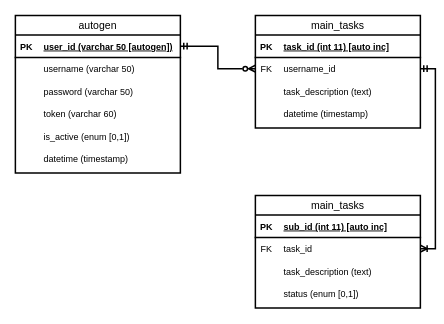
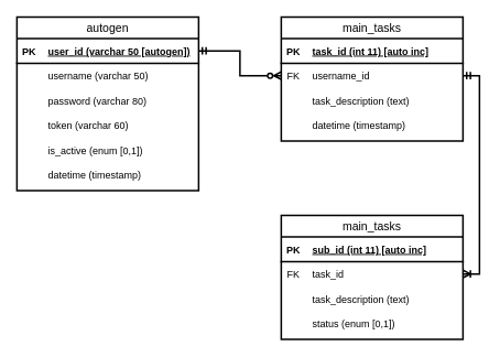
  <mxCell id="0" />
  <mxCell id="1" parent="0" />
  <mxCell id="2" value="autogen" style="swimlane;fontStyle=0;childLayout=stackLayout;horizontal=1;startSize=26;horizontalStack=0;resizeParent=1;resizeParentMax=0;resizeLast=0;collapsible=1;marginBottom=0;align=center;fontSize=14;strokeWidth=2;" parent="1" vertex="1"><mxGeometry x="20" y="20" width="220" height="210" as="geometry" /></mxCell>
  <mxCell id="3" value="" style="shape=table;startSize=0;container=1;collapsible=1;childLayout=tableLayout;fixedRows=1;rowLines=0;fontStyle=0;align=center;resizeLast=1;strokeColor=none;fillColor=none;collapsible=0;strokeWidth=2;" parent="2" vertex="1"><mxGeometry y="26" width="220" height="184" as="geometry" /></mxCell>
  <mxCell id="4" value="" style="shape=tableRow;horizontal=0;startSize=0;swimlaneHead=0;swimlaneBody=0;fillColor=none;collapsible=0;dropTarget=0;points=[[0,0.5],[1,0.5]];portConstraint=eastwest;top=0;left=0;right=0;bottom=1;strokeWidth=2;" parent="3" vertex="1"><mxGeometry width="220" height="30" as="geometry" /></mxCell>
  <mxCell id="5" value="PK" style="shape=partialRectangle;connectable=0;fillColor=none;top=0;left=0;bottom=0;right=0;fontStyle=1;overflow=hidden;strokeWidth=2;" parent="4" vertex="1"><mxGeometry width="30" height="30" as="geometry"><mxRectangle width="30" height="30" as="alternateBounds" /></mxGeometry></mxCell>
  <mxCell id="6" value="user_id (varchar 50 [autogen])" style="shape=partialRectangle;connectable=0;fillColor=none;top=0;left=0;bottom=0;right=0;align=left;spacingLeft=6;fontStyle=5;overflow=hidden;strokeWidth=2;" parent="4" vertex="1"><mxGeometry x="30" width="190" height="30" as="geometry"><mxRectangle width="190" height="30" as="alternateBounds" /></mxGeometry></mxCell>
  <mxCell id="7" value="" style="shape=tableRow;horizontal=0;startSize=0;swimlaneHead=0;swimlaneBody=0;fillColor=none;collapsible=0;dropTarget=0;points=[[0,0.5],[1,0.5]];portConstraint=eastwest;top=0;left=0;right=0;bottom=0;strokeWidth=2;" parent="3" vertex="1"><mxGeometry y="30" width="220" height="30" as="geometry" /></mxCell>
  <mxCell id="8" value="" style="shape=partialRectangle;connectable=0;fillColor=none;top=0;left=0;bottom=0;right=0;editable=1;overflow=hidden;strokeWidth=2;" parent="7" vertex="1"><mxGeometry width="30" height="30" as="geometry"><mxRectangle width="30" height="30" as="alternateBounds" /></mxGeometry></mxCell>
  <mxCell id="9" value="username (varchar 50)" style="shape=partialRectangle;connectable=0;fillColor=none;top=0;left=0;bottom=0;right=0;align=left;spacingLeft=6;overflow=hidden;strokeWidth=2;" parent="7" vertex="1"><mxGeometry x="30" width="190" height="30" as="geometry"><mxRectangle width="190" height="30" as="alternateBounds" /></mxGeometry></mxCell>
  <mxCell id="10" value="" style="shape=tableRow;horizontal=0;startSize=0;swimlaneHead=0;swimlaneBody=0;fillColor=none;collapsible=0;dropTarget=0;points=[[0,0.5],[1,0.5]];portConstraint=eastwest;top=0;left=0;right=0;bottom=0;strokeWidth=2;" parent="3" vertex="1"><mxGeometry y="60" width="220" height="30" as="geometry" /></mxCell>
  <mxCell id="11" value="" style="shape=partialRectangle;connectable=0;fillColor=none;top=0;left=0;bottom=0;right=0;editable=1;overflow=hidden;strokeWidth=2;" parent="10" vertex="1"><mxGeometry width="30" height="30" as="geometry"><mxRectangle width="30" height="30" as="alternateBounds" /></mxGeometry></mxCell>
- <mxCell id="12" value="password (varchar 50)" style="shape=partialRectangle;connectable=0;fillColor=none;top=0;left=0;bottom=0;right=0;align=left;spacingLeft=6;overflow=hidden;strokeWidth=2;" parent="10" vertex="1"><mxGeometry x="30" width="190" height="30" as="geometry"><mxRectangle width="190" height="30" as="alternateBounds" /></mxGeometry></mxCell>
+ <mxCell id="12" value="password (varchar 80)" style="shape=partialRectangle;connectable=0;fillColor=none;top=0;left=0;bottom=0;right=0;align=left;spacingLeft=6;overflow=hidden;strokeWidth=2;" parent="10" vertex="1"><mxGeometry x="30" width="190" height="30" as="geometry"><mxRectangle width="190" height="30" as="alternateBounds" /></mxGeometry></mxCell>
  <mxCell id="13" value="" style="shape=tableRow;horizontal=0;startSize=0;swimlaneHead=0;swimlaneBody=0;fillColor=none;collapsible=0;dropTarget=0;points=[[0,0.5],[1,0.5]];portConstraint=eastwest;top=0;left=0;right=0;bottom=0;strokeWidth=2;" parent="3" vertex="1"><mxGeometry y="90" width="220" height="30" as="geometry" /></mxCell>
  <mxCell id="14" value="" style="shape=partialRectangle;connectable=0;fillColor=none;top=0;left=0;bottom=0;right=0;editable=1;overflow=hidden;strokeWidth=2;" parent="13" vertex="1"><mxGeometry width="30" height="30" as="geometry"><mxRectangle width="30" height="30" as="alternateBounds" /></mxGeometry></mxCell>
  <mxCell id="15" value="token (varchar 60)" style="shape=partialRectangle;connectable=0;fillColor=none;top=0;left=0;bottom=0;right=0;align=left;spacingLeft=6;overflow=hidden;strokeWidth=2;" parent="13" vertex="1"><mxGeometry x="30" width="190" height="30" as="geometry"><mxRectangle width="190" height="30" as="alternateBounds" /></mxGeometry></mxCell>
  <mxCell id="16" value="" style="shape=tableRow;horizontal=0;startSize=0;swimlaneHead=0;swimlaneBody=0;fillColor=none;collapsible=0;dropTarget=0;points=[[0,0.5],[1,0.5]];portConstraint=eastwest;top=0;left=0;right=0;bottom=0;strokeWidth=2;" parent="3" vertex="1"><mxGeometry y="120" width="220" height="30" as="geometry" /></mxCell>
  <mxCell id="17" value="" style="shape=partialRectangle;connectable=0;fillColor=none;top=0;left=0;bottom=0;right=0;editable=1;overflow=hidden;strokeWidth=2;" parent="16" vertex="1"><mxGeometry width="30" height="30" as="geometry"><mxRectangle width="30" height="30" as="alternateBounds" /></mxGeometry></mxCell>
  <mxCell id="18" value="is_active (enum [0,1])" style="shape=partialRectangle;connectable=0;fillColor=none;top=0;left=0;bottom=0;right=0;align=left;spacingLeft=6;overflow=hidden;strokeWidth=2;" parent="16" vertex="1"><mxGeometry x="30" width="190" height="30" as="geometry"><mxRectangle width="190" height="30" as="alternateBounds" /></mxGeometry></mxCell>
  <mxCell id="19" value="" style="shape=tableRow;horizontal=0;startSize=0;swimlaneHead=0;swimlaneBody=0;fillColor=none;collapsible=0;dropTarget=0;points=[[0,0.5],[1,0.5]];portConstraint=eastwest;top=0;left=0;right=0;bottom=0;strokeWidth=2;" parent="3" vertex="1"><mxGeometry y="150" width="220" height="30" as="geometry" /></mxCell>
  <mxCell id="20" value="" style="shape=partialRectangle;connectable=0;fillColor=none;top=0;left=0;bottom=0;right=0;editable=1;overflow=hidden;strokeWidth=2;" parent="19" vertex="1"><mxGeometry width="30" height="30" as="geometry"><mxRectangle width="30" height="30" as="alternateBounds" /></mxGeometry></mxCell>
  <mxCell id="21" value="datetime (timestamp)" style="shape=partialRectangle;connectable=0;fillColor=none;top=0;left=0;bottom=0;right=0;align=left;spacingLeft=6;overflow=hidden;strokeWidth=2;" parent="19" vertex="1"><mxGeometry x="30" width="190" height="30" as="geometry"><mxRectangle width="190" height="30" as="alternateBounds" /></mxGeometry></mxCell>
  <mxCell id="22" value="main_tasks" style="swimlane;fontStyle=0;childLayout=stackLayout;horizontal=1;startSize=26;horizontalStack=0;resizeParent=1;resizeParentMax=0;resizeLast=0;collapsible=1;marginBottom=0;align=center;fontSize=14;strokeWidth=2;" parent="1" vertex="1"><mxGeometry x="340" y="20" width="220" height="150" as="geometry" /></mxCell>
  <mxCell id="23" value="" style="shape=table;startSize=0;container=1;collapsible=1;childLayout=tableLayout;fixedRows=1;rowLines=0;fontStyle=0;align=center;resizeLast=1;strokeColor=none;fillColor=none;collapsible=0;strokeWidth=2;" parent="22" vertex="1"><mxGeometry y="26" width="220" height="124" as="geometry" /></mxCell>
  <mxCell id="24" value="" style="shape=tableRow;horizontal=0;startSize=0;swimlaneHead=0;swimlaneBody=0;fillColor=none;collapsible=0;dropTarget=0;points=[[0,0.5],[1,0.5]];portConstraint=eastwest;top=0;left=0;right=0;bottom=1;strokeWidth=2;" parent="23" vertex="1"><mxGeometry width="220" height="30" as="geometry" /></mxCell>
  <mxCell id="25" value="PK" style="shape=partialRectangle;connectable=0;fillColor=none;top=0;left=0;bottom=0;right=0;fontStyle=1;overflow=hidden;strokeWidth=2;" parent="24" vertex="1"><mxGeometry width="30" height="30" as="geometry"><mxRectangle width="30" height="30" as="alternateBounds" /></mxGeometry></mxCell>
  <mxCell id="26" value="task_id (int 11) [auto inc]" style="shape=partialRectangle;connectable=0;fillColor=none;top=0;left=0;bottom=0;right=0;align=left;spacingLeft=6;fontStyle=5;overflow=hidden;strokeWidth=2;" parent="24" vertex="1"><mxGeometry x="30" width="190" height="30" as="geometry"><mxRectangle width="190" height="30" as="alternateBounds" /></mxGeometry></mxCell>
  <mxCell id="27" value="" style="shape=tableRow;horizontal=0;startSize=0;swimlaneHead=0;swimlaneBody=0;fillColor=none;collapsible=0;dropTarget=0;points=[[0,0.5],[1,0.5]];portConstraint=eastwest;top=0;left=0;right=0;bottom=0;strokeWidth=2;" parent="23" vertex="1"><mxGeometry y="30" width="220" height="30" as="geometry" /></mxCell>
  <mxCell id="28" value="FK" style="shape=partialRectangle;connectable=0;fillColor=none;top=0;left=0;bottom=0;right=0;fontStyle=0;overflow=hidden;strokeWidth=2;" parent="27" vertex="1"><mxGeometry width="30" height="30" as="geometry"><mxRectangle width="30" height="30" as="alternateBounds" /></mxGeometry></mxCell>
  <mxCell id="29" value="username_id" style="shape=partialRectangle;connectable=0;fillColor=none;top=0;left=0;bottom=0;right=0;align=left;spacingLeft=6;fontStyle=0;overflow=hidden;strokeWidth=2;" parent="27" vertex="1"><mxGeometry x="30" width="190" height="30" as="geometry"><mxRectangle width="190" height="30" as="alternateBounds" /></mxGeometry></mxCell>
  <mxCell id="30" value="" style="shape=tableRow;horizontal=0;startSize=0;swimlaneHead=0;swimlaneBody=0;fillColor=none;collapsible=0;dropTarget=0;points=[[0,0.5],[1,0.5]];portConstraint=eastwest;top=0;left=0;right=0;bottom=0;strokeWidth=2;" parent="23" vertex="1"><mxGeometry y="60" width="220" height="30" as="geometry" /></mxCell>
  <mxCell id="31" value="" style="shape=partialRectangle;connectable=0;fillColor=none;top=0;left=0;bottom=0;right=0;editable=1;overflow=hidden;strokeWidth=2;" parent="30" vertex="1"><mxGeometry width="30" height="30" as="geometry"><mxRectangle width="30" height="30" as="alternateBounds" /></mxGeometry></mxCell>
  <mxCell id="32" value="task_description (text)" style="shape=partialRectangle;connectable=0;fillColor=none;top=0;left=0;bottom=0;right=0;align=left;spacingLeft=6;overflow=hidden;strokeWidth=2;" parent="30" vertex="1"><mxGeometry x="30" width="190" height="30" as="geometry"><mxRectangle width="190" height="30" as="alternateBounds" /></mxGeometry></mxCell>
  <mxCell id="33" value="" style="shape=tableRow;horizontal=0;startSize=0;swimlaneHead=0;swimlaneBody=0;fillColor=none;collapsible=0;dropTarget=0;points=[[0,0.5],[1,0.5]];portConstraint=eastwest;top=0;left=0;right=0;bottom=0;strokeWidth=2;" parent="23" vertex="1"><mxGeometry y="90" width="220" height="30" as="geometry" /></mxCell>
  <mxCell id="34" value="" style="shape=partialRectangle;connectable=0;fillColor=none;top=0;left=0;bottom=0;right=0;editable=1;overflow=hidden;strokeWidth=2;" parent="33" vertex="1"><mxGeometry width="30" height="30" as="geometry"><mxRectangle width="30" height="30" as="alternateBounds" /></mxGeometry></mxCell>
  <mxCell id="35" value="datetime (timestamp)" style="shape=partialRectangle;connectable=0;fillColor=none;top=0;left=0;bottom=0;right=0;align=left;spacingLeft=6;overflow=hidden;strokeWidth=2;" parent="33" vertex="1"><mxGeometry x="30" width="190" height="30" as="geometry"><mxRectangle width="190" height="30" as="alternateBounds" /></mxGeometry></mxCell>
  <mxCell id="36" value="main_tasks" style="swimlane;fontStyle=0;childLayout=stackLayout;horizontal=1;startSize=26;horizontalStack=0;resizeParent=1;resizeParentMax=0;resizeLast=0;collapsible=1;marginBottom=0;align=center;fontSize=14;strokeWidth=2;" parent="1" vertex="1"><mxGeometry x="340" y="260" width="220" height="150" as="geometry" /></mxCell>
  <mxCell id="37" value="" style="shape=table;startSize=0;container=1;collapsible=1;childLayout=tableLayout;fixedRows=1;rowLines=0;fontStyle=0;align=center;resizeLast=1;strokeColor=none;fillColor=none;collapsible=0;strokeWidth=2;" parent="36" vertex="1"><mxGeometry y="26" width="220" height="124" as="geometry" /></mxCell>
  <mxCell id="38" value="" style="shape=tableRow;horizontal=0;startSize=0;swimlaneHead=0;swimlaneBody=0;fillColor=none;collapsible=0;dropTarget=0;points=[[0,0.5],[1,0.5]];portConstraint=eastwest;top=0;left=0;right=0;bottom=1;strokeWidth=2;" parent="37" vertex="1"><mxGeometry width="220" height="30" as="geometry" /></mxCell>
  <mxCell id="39" value="PK" style="shape=partialRectangle;connectable=0;fillColor=none;top=0;left=0;bottom=0;right=0;fontStyle=1;overflow=hidden;strokeWidth=2;" parent="38" vertex="1"><mxGeometry width="30" height="30" as="geometry"><mxRectangle width="30" height="30" as="alternateBounds" /></mxGeometry></mxCell>
  <mxCell id="40" value="sub_id (int 11) [auto inc]" style="shape=partialRectangle;connectable=0;fillColor=none;top=0;left=0;bottom=0;right=0;align=left;spacingLeft=6;fontStyle=5;overflow=hidden;strokeWidth=2;" parent="38" vertex="1"><mxGeometry x="30" width="190" height="30" as="geometry"><mxRectangle width="190" height="30" as="alternateBounds" /></mxGeometry></mxCell>
  <mxCell id="41" value="" style="shape=tableRow;horizontal=0;startSize=0;swimlaneHead=0;swimlaneBody=0;fillColor=none;collapsible=0;dropTarget=0;points=[[0,0.5],[1,0.5]];portConstraint=eastwest;top=0;left=0;right=0;bottom=0;strokeWidth=2;" parent="37" vertex="1"><mxGeometry y="30" width="220" height="30" as="geometry" /></mxCell>
  <mxCell id="42" value="FK" style="shape=partialRectangle;connectable=0;fillColor=none;top=0;left=0;bottom=0;right=0;fontStyle=0;overflow=hidden;strokeWidth=2;" parent="41" vertex="1"><mxGeometry width="30" height="30" as="geometry"><mxRectangle width="30" height="30" as="alternateBounds" /></mxGeometry></mxCell>
  <mxCell id="43" value="task_id" style="shape=partialRectangle;connectable=0;fillColor=none;top=0;left=0;bottom=0;right=0;align=left;spacingLeft=6;fontStyle=0;overflow=hidden;strokeWidth=2;" parent="41" vertex="1"><mxGeometry x="30" width="190" height="30" as="geometry"><mxRectangle width="190" height="30" as="alternateBounds" /></mxGeometry></mxCell>
  <mxCell id="44" value="" style="shape=tableRow;horizontal=0;startSize=0;swimlaneHead=0;swimlaneBody=0;fillColor=none;collapsible=0;dropTarget=0;points=[[0,0.5],[1,0.5]];portConstraint=eastwest;top=0;left=0;right=0;bottom=0;strokeWidth=2;" parent="37" vertex="1"><mxGeometry y="60" width="220" height="30" as="geometry" /></mxCell>
  <mxCell id="45" value="" style="shape=partialRectangle;connectable=0;fillColor=none;top=0;left=0;bottom=0;right=0;editable=1;overflow=hidden;strokeWidth=2;" parent="44" vertex="1"><mxGeometry width="30" height="30" as="geometry"><mxRectangle width="30" height="30" as="alternateBounds" /></mxGeometry></mxCell>
  <mxCell id="46" value="task_description (text)" style="shape=partialRectangle;connectable=0;fillColor=none;top=0;left=0;bottom=0;right=0;align=left;spacingLeft=6;overflow=hidden;strokeWidth=2;" parent="44" vertex="1"><mxGeometry x="30" width="190" height="30" as="geometry"><mxRectangle width="190" height="30" as="alternateBounds" /></mxGeometry></mxCell>
  <mxCell id="47" value="" style="shape=tableRow;horizontal=0;startSize=0;swimlaneHead=0;swimlaneBody=0;fillColor=none;collapsible=0;dropTarget=0;points=[[0,0.5],[1,0.5]];portConstraint=eastwest;top=0;left=0;right=0;bottom=0;strokeWidth=2;" parent="37" vertex="1"><mxGeometry y="90" width="220" height="30" as="geometry" /></mxCell>
  <mxCell id="48" value="" style="shape=partialRectangle;connectable=0;fillColor=none;top=0;left=0;bottom=0;right=0;editable=1;overflow=hidden;strokeWidth=2;" parent="47" vertex="1"><mxGeometry width="30" height="30" as="geometry"><mxRectangle width="30" height="30" as="alternateBounds" /></mxGeometry></mxCell>
  <mxCell id="49" value="status (enum [0,1])" style="shape=partialRectangle;connectable=0;fillColor=none;top=0;left=0;bottom=0;right=0;align=left;spacingLeft=6;overflow=hidden;strokeWidth=2;" parent="47" vertex="1"><mxGeometry x="30" width="190" height="30" as="geometry"><mxRectangle width="190" height="30" as="alternateBounds" /></mxGeometry></mxCell>
  <mxCell id="50" style="edgeStyle=orthogonalEdgeStyle;rounded=0;orthogonalLoop=1;jettySize=auto;html=1;exitX=1;exitY=0.5;exitDx=0;exitDy=0;entryX=0;entryY=0.5;entryDx=0;entryDy=0;startArrow=ERmandOne;startFill=0;endArrow=ERzeroToMany;endFill=0;strokeWidth=2;" parent="1" source="4" target="27" edge="1"><mxGeometry relative="1" as="geometry" /></mxCell>
  <mxCell id="51" style="edgeStyle=orthogonalEdgeStyle;rounded=0;orthogonalLoop=1;jettySize=auto;html=1;exitX=1;exitY=0.5;exitDx=0;exitDy=0;entryX=1;entryY=0.5;entryDx=0;entryDy=0;strokeWidth=2;startArrow=ERmandOne;startFill=0;endArrow=ERoneToMany;endFill=0;" parent="1" source="27" target="41" edge="1"><mxGeometry relative="1" as="geometry" /></mxCell>
